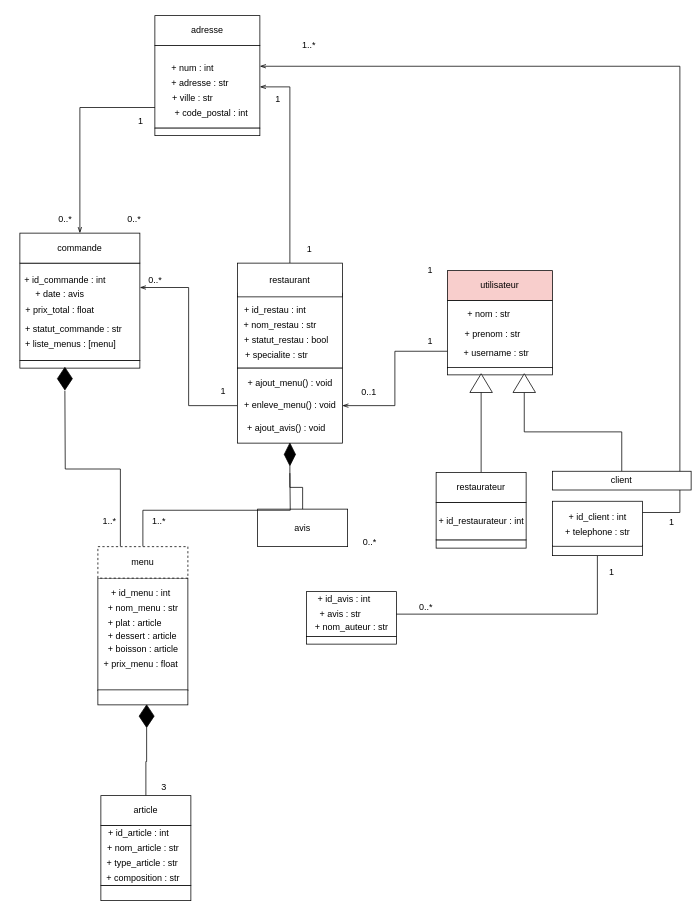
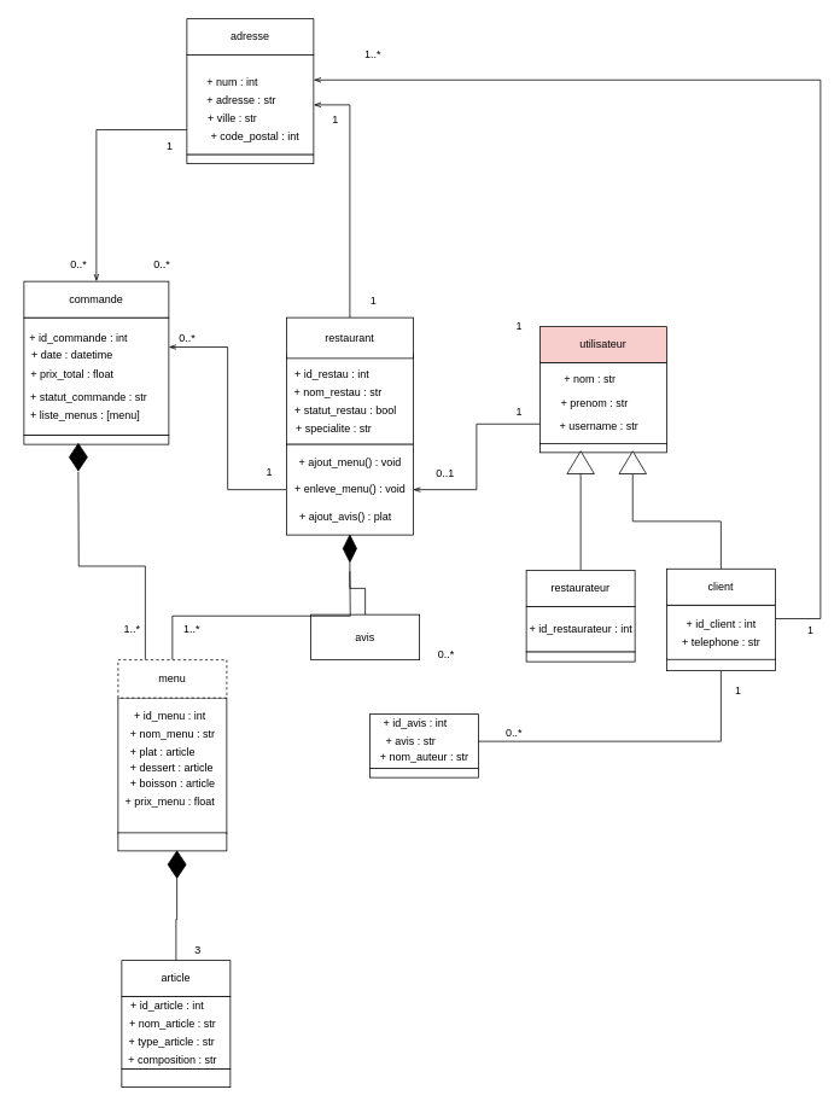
  <mxCell id="0" />
  <mxCell id="1" parent="0" />
  <mxCell id="2" value="" style="rounded=0;whiteSpace=wrap;html=1;" parent="1" vertex="1"><mxGeometry x="26" y="350" width="160" height="130" as="geometry" /></mxCell>
  <mxCell id="3" value="" style="rounded=0;whiteSpace=wrap;html=1;" parent="1" vertex="1"><mxGeometry x="316" y="390" width="140" height="100" as="geometry" /></mxCell>
  <mxCell id="4" value="" style="rounded=0;whiteSpace=wrap;html=1;" parent="1" vertex="1"><mxGeometry x="206" y="60" width="140" height="110" as="geometry" /></mxCell>
  <mxCell id="5" value="" style="rounded=0;whiteSpace=wrap;html=1;" parent="1" vertex="1"><mxGeometry x="26" y="480" width="160" height="10" as="geometry" /></mxCell>
  <mxCell id="6" style="edgeStyle=orthogonalEdgeStyle;rounded=0;orthogonalLoop=1;jettySize=auto;html=1;entryX=1;entryY=0.25;entryDx=0;entryDy=0;endArrow=openThin;endFill=0;strokeColor=#000000;" parent="1" source="7" target="2" edge="1"><mxGeometry relative="1" as="geometry" /></mxCell>
  <mxCell id="7" value="" style="rounded=0;whiteSpace=wrap;html=1;" parent="1" vertex="1"><mxGeometry x="316" y="490" width="140" height="100" as="geometry" /></mxCell>
  <mxCell id="8" style="edgeStyle=orthogonalEdgeStyle;rounded=0;orthogonalLoop=1;jettySize=auto;html=1;exitX=0;exitY=0.75;exitDx=0;exitDy=0;endArrow=openThin;endFill=0;strokeColor=#000000;" parent="1" source="4" target="29" edge="1"><mxGeometry relative="1" as="geometry" /></mxCell>
  <mxCell id="9" value="" style="rounded=0;whiteSpace=wrap;html=1;" parent="1" vertex="1"><mxGeometry x="206" y="170" width="140" height="10" as="geometry" /></mxCell>
  <mxCell id="10" value="utilisateur" style="rounded=0;whiteSpace=wrap;html=1;fillColor=#f8cecc;" parent="1" vertex="1"><mxGeometry x="596" y="360" width="140" height="40" as="geometry" /></mxCell>
  <mxCell id="11" value="" style="rounded=0;whiteSpace=wrap;html=1;" parent="1" vertex="1"><mxGeometry x="596" y="400" width="140" height="90" as="geometry" /></mxCell>
  <mxCell id="12" style="edgeStyle=orthogonalEdgeStyle;rounded=0;orthogonalLoop=1;jettySize=auto;html=1;exitX=0;exitY=0.75;exitDx=0;exitDy=0;entryX=1;entryY=0.5;entryDx=0;entryDy=0;endArrow=openThin;endFill=0;strokeColor=#000000;" parent="1" source="11" target="7" edge="1"><mxGeometry relative="1" as="geometry" /></mxCell>
  <mxCell id="13" style="edgeStyle=orthogonalEdgeStyle;rounded=0;orthogonalLoop=1;jettySize=auto;html=1;endArrow=openThin;endFill=0;strokeColor=#000000;entryX=1;entryY=0.25;entryDx=0;entryDy=0;exitX=1;exitY=0.25;exitDx=0;exitDy=0;" parent="1" source="57" target="4" edge="1"><mxGeometry relative="1" as="geometry"><mxPoint x="206" y="110" as="targetPoint" /><mxPoint x="666" y="310" as="sourcePoint" /><Array as="points"><mxPoint x="906" y="683" /><mxPoint x="906" y="88" /></Array></mxGeometry></mxCell>
  <mxCell id="14" style="edgeStyle=orthogonalEdgeStyle;rounded=0;orthogonalLoop=1;jettySize=auto;html=1;exitX=0.5;exitY=1;exitDx=0;exitDy=0;entryX=1;entryY=0.5;entryDx=0;entryDy=0;endArrow=openThin;endFill=0;strokeWidth=1;strokeColor=#000000;" parent="1" target="48" edge="1"><mxGeometry relative="1" as="geometry"><Array as="points"><mxPoint x="796" y="818" /></Array></mxGeometry></mxCell>
  <mxCell id="15" value="" style="rounded=0;whiteSpace=wrap;html=1;" parent="1" vertex="1"><mxGeometry x="596" y="489" width="140" height="10" as="geometry" /></mxCell>
  <mxCell id="16" value="+ nom : str" style="text;html=1;align=center;verticalAlign=middle;resizable=0;points=[];autosize=1;strokeColor=none;" parent="1" vertex="1"><mxGeometry x="616" y="408" width="70" height="20" as="geometry" /></mxCell>
  <mxCell id="17" value="+ prenom : str" style="text;html=1;align=center;verticalAlign=middle;resizable=0;points=[];autosize=1;strokeColor=none;" parent="1" vertex="1"><mxGeometry x="611" y="435" width="90" height="20" as="geometry" /></mxCell>
  <mxCell id="18" value="+ adresse : str" style="text;html=1;align=center;verticalAlign=middle;resizable=0;points=[];autosize=1;strokeColor=none;" parent="1" vertex="1"><mxGeometry x="221" y="100" width="90" height="20" as="geometry" /></mxCell>
  <mxCell id="19" value="+ num : int" style="text;html=1;align=center;verticalAlign=middle;resizable=0;points=[];autosize=1;strokeColor=none;" parent="1" vertex="1"><mxGeometry x="221" y="80" width="70" height="20" as="geometry" /></mxCell>
  <mxCell id="20" value="+ code_postal : int" style="text;html=1;align=center;verticalAlign=middle;resizable=0;points=[];autosize=1;strokeColor=none;" parent="1" vertex="1"><mxGeometry x="226" y="140" width="110" height="20" as="geometry" /></mxCell>
  <mxCell id="21" value="+ ville : str" style="text;html=1;align=center;verticalAlign=middle;resizable=0;points=[];autosize=1;strokeColor=none;" parent="1" vertex="1"><mxGeometry x="221" y="120" width="70" height="20" as="geometry" /></mxCell>
  <mxCell id="22" value="+ ajout_menu() : void" style="text;html=1;align=center;verticalAlign=middle;resizable=0;points=[];autosize=1;strokeColor=none;" parent="1" vertex="1"><mxGeometry x="321" y="500" width="130" height="20" as="geometry" /></mxCell>
  <mxCell id="23" value="&amp;nbsp; + statut_commande : str" style="text;html=1;align=center;verticalAlign=middle;resizable=0;points=[];autosize=1;strokeColor=none;" parent="1" vertex="1"><mxGeometry x="24" y="428" width="140" height="20" as="geometry" /></mxCell>
- <mxCell id="24" value="+ ajout_avis() : void" style="text;html=1;align=center;verticalAlign=middle;resizable=0;points=[];autosize=1;strokeColor=none;" parent="1" vertex="1"><mxGeometry x="321" y="560" width="120" height="20" as="geometry" /></mxCell>
+ <mxCell id="24" value="+ ajout_avis() : plat" style="text;html=1;align=center;verticalAlign=middle;resizable=0;points=[];autosize=1;strokeColor=none;" parent="1" vertex="1"><mxGeometry x="321" y="560" width="120" height="20" as="geometry" /></mxCell>
  <mxCell id="25" value="+ enleve_menu() : void" style="text;html=1;align=center;verticalAlign=middle;resizable=0;points=[];autosize=1;strokeColor=none;" parent="1" vertex="1"><mxGeometry x="316" y="530" width="140" height="20" as="geometry" /></mxCell>
  <mxCell id="26" value="adresse" style="rounded=0;whiteSpace=wrap;html=1;" parent="1" vertex="1"><mxGeometry x="206" y="20" width="140" height="40" as="geometry" /></mxCell>
  <mxCell id="27" style="edgeStyle=orthogonalEdgeStyle;rounded=0;orthogonalLoop=1;jettySize=auto;html=1;exitX=0.5;exitY=0;exitDx=0;exitDy=0;entryX=1;entryY=0.5;entryDx=0;entryDy=0;endArrow=openThin;endFill=0;strokeColor=#000000;" parent="1" source="28" target="4" edge="1"><mxGeometry relative="1" as="geometry" /></mxCell>
  <mxCell id="28" value="restaurant" style="rounded=0;whiteSpace=wrap;html=1;" parent="1" vertex="1"><mxGeometry x="316" y="350" width="140" height="45" as="geometry" /></mxCell>
  <mxCell id="29" value="commande" style="rounded=0;whiteSpace=wrap;html=1;" parent="1" vertex="1"><mxGeometry x="26" y="310" width="160" height="40" as="geometry" /></mxCell>
  <mxCell id="30" value="+ prix_total : float" style="text;html=1;align=center;verticalAlign=middle;resizable=0;points=[];autosize=1;strokeColor=none;" parent="1" vertex="1"><mxGeometry x="24" y="402.5" width="110" height="20" as="geometry" /></mxCell>
  <mxCell id="31" value="&lt;font color=&quot;#000000&quot;&gt;1&lt;/font&gt;" style="text;html=1;align=center;verticalAlign=middle;resizable=0;points=[];autosize=1;strokeColor=none;" parent="1" vertex="1"><mxGeometry x="403" y="322" width="17" height="17" as="geometry" /></mxCell>
  <mxCell id="32" value="&lt;font color=&quot;#000000&quot;&gt;1&lt;/font&gt;" style="text;html=1;align=center;verticalAlign=middle;resizable=0;points=[];autosize=1;strokeColor=none;" parent="1" vertex="1"><mxGeometry x="886" y="687" width="17" height="17" as="geometry" /></mxCell>
  <mxCell id="33" value="&lt;font color=&quot;#000000&quot;&gt;1&lt;/font&gt;" style="text;html=1;align=center;verticalAlign=middle;resizable=0;points=[];autosize=1;strokeColor=none;" parent="1" vertex="1"><mxGeometry x="564" y="350" width="17" height="17" as="geometry" /></mxCell>
  <mxCell id="34" value="+ statut_restau : bool" style="text;html=1;align=center;verticalAlign=middle;resizable=0;points=[];autosize=1;strokeColor=none;" parent="1" vertex="1"><mxGeometry x="316" y="442.5" width="130" height="20" as="geometry" /></mxCell>
- <mxCell id="35" value="+ date : avis" style="text;html=1;align=center;verticalAlign=middle;resizable=0;points=[];autosize=1;strokeColor=none;" parent="1" vertex="1"><mxGeometry x="24" y="381.5" width="110" height="20" as="geometry" /></mxCell>
+ <mxCell id="35" value="+ date : datetime" style="text;html=1;align=center;verticalAlign=middle;resizable=0;points=[];autosize=1;strokeColor=none;" parent="1" vertex="1"><mxGeometry x="24" y="381.5" width="110" height="20" as="geometry" /></mxCell>
  <mxCell id="36" value="&lt;font color=&quot;#000000&quot;&gt;0..*&lt;/font&gt;" style="text;html=1;align=center;verticalAlign=middle;resizable=0;points=[];autosize=1;strokeColor=none;" parent="1" vertex="1"><mxGeometry x="164" y="282" width="28" height="17" as="geometry" /></mxCell>
  <mxCell id="37" value="&lt;font color=&quot;#000000&quot;&gt;1&lt;/font&gt;" style="text;html=1;align=center;verticalAlign=middle;resizable=0;points=[];autosize=1;strokeColor=none;" parent="1" vertex="1"><mxGeometry x="564" y="445.5" width="17" height="17" as="geometry" /></mxCell>
  <mxCell id="38" value="&lt;font color=&quot;#000000&quot;&gt;1&lt;/font&gt;" style="text;html=1;align=center;verticalAlign=middle;resizable=0;points=[];autosize=1;strokeColor=none;" parent="1" vertex="1"><mxGeometry x="288" y="512" width="17" height="17" as="geometry" /></mxCell>
  <mxCell id="39" value="&lt;font color=&quot;#000000&quot;&gt;1&lt;/font&gt;" style="text;html=1;align=center;verticalAlign=middle;resizable=0;points=[];autosize=1;strokeColor=none;" parent="1" vertex="1"><mxGeometry x="178" y="152" width="17" height="17" as="geometry" /></mxCell>
  <mxCell id="40" value="&lt;font color=&quot;#000000&quot;&gt;1..*&lt;/font&gt;" style="text;html=1;align=center;verticalAlign=middle;resizable=0;points=[];autosize=1;strokeColor=none;" parent="1" vertex="1"><mxGeometry x="397" y="50" width="28" height="17" as="geometry" /></mxCell>
  <mxCell id="41" value="&lt;font color=&quot;#000000&quot;&gt;0..*&lt;/font&gt;" style="text;html=1;align=center;verticalAlign=middle;resizable=0;points=[];autosize=1;strokeColor=none;" parent="1" vertex="1"><mxGeometry x="72" y="282" width="28" height="17" as="geometry" /></mxCell>
  <mxCell id="42" value="&lt;font color=&quot;#000000&quot;&gt;0..*&lt;/font&gt;" style="text;html=1;align=center;verticalAlign=middle;resizable=0;points=[];autosize=1;strokeColor=none;" parent="1" vertex="1"><mxGeometry x="192" y="364.5" width="28" height="17" as="geometry" /></mxCell>
  <mxCell id="43" value="&lt;font color=&quot;#000000&quot;&gt;1&lt;/font&gt;" style="text;html=1;align=center;verticalAlign=middle;resizable=0;points=[];autosize=1;strokeColor=none;" parent="1" vertex="1"><mxGeometry x="361.5" y="123" width="17" height="17" as="geometry" /></mxCell>
  <mxCell id="44" value="+ id_restau : int" style="text;html=1;align=center;verticalAlign=middle;resizable=0;points=[];autosize=1;strokeColor=none;" parent="1" vertex="1"><mxGeometry x="316" y="402.5" width="100" height="20" as="geometry" /></mxCell>
  <mxCell id="45" value="+ id_commande : int" style="text;html=1;align=center;verticalAlign=middle;resizable=0;points=[];autosize=1;strokeColor=none;" parent="1" vertex="1"><mxGeometry x="26" y="362.5" width="120" height="20" as="geometry" /></mxCell>
  <mxCell id="46" value="&amp;nbsp;+ nom_restau : str" style="text;html=1;align=center;verticalAlign=middle;resizable=0;points=[];autosize=1;strokeColor=none;" parent="1" vertex="1"><mxGeometry x="311" y="422.5" width="120" height="20" as="geometry" /></mxCell>
  <mxCell id="47" value="" style="rounded=0;whiteSpace=wrap;html=1;" parent="1" vertex="1"><mxGeometry x="408" y="848" width="120" height="10" as="geometry" /></mxCell>
  <mxCell id="48" value="" style="rounded=0;whiteSpace=wrap;html=1;" parent="1" vertex="1"><mxGeometry x="408" y="788" width="120" height="60" as="geometry" /></mxCell>
  <mxCell id="49" value="avis" style="rounded=0;whiteSpace=wrap;html=1;" parent="1" vertex="1"><mxGeometry x="343" y="678" width="120" height="50" as="geometry" /></mxCell>
  <mxCell id="50" value="&lt;font color=&quot;#000000&quot;&gt;0..1&lt;/font&gt;" style="text;html=1;align=center;verticalAlign=middle;resizable=0;points=[];autosize=1;strokeColor=none;" parent="1" vertex="1"><mxGeometry x="476" y="513" width="30" height="17" as="geometry" /></mxCell>
  <mxCell id="51" style="edgeStyle=orthogonalEdgeStyle;rounded=0;orthogonalLoop=1;jettySize=auto;html=1;exitX=0.5;exitY=1;exitDx=0;exitDy=0;entryX=0.5;entryY=0;entryDx=0;entryDy=0;endArrow=none;endFill=0;strokeWidth=1;strokeColor=#000000;" parent="1" source="52" target="49" edge="1"><mxGeometry relative="1" as="geometry" /></mxCell>
  <mxCell id="52" value="" style="rhombus;whiteSpace=wrap;html=1;fillColor=#000000;" parent="1" vertex="1"><mxGeometry x="378.5" y="590" width="15" height="30" as="geometry" /></mxCell>
  <mxCell id="53" style="edgeStyle=orthogonalEdgeStyle;rounded=0;orthogonalLoop=1;jettySize=auto;html=1;exitX=0.25;exitY=0;exitDx=0;exitDy=0;entryX=0.5;entryY=1;entryDx=0;entryDy=0;endArrow=none;endFill=0;strokeColor=#000000;" parent="1" target="68" edge="1"><mxGeometry relative="1" as="geometry" /></mxCell>
  <mxCell id="54" style="edgeStyle=orthogonalEdgeStyle;rounded=0;orthogonalLoop=1;jettySize=auto;html=1;exitX=0;exitY=1;exitDx=0;exitDy=0;" parent="1" edge="1"><mxGeometry relative="1" as="geometry"><mxPoint x="160" y="928.333" as="targetPoint" /></mxGeometry></mxCell>
  <mxCell id="55" style="edgeStyle=orthogonalEdgeStyle;rounded=0;orthogonalLoop=1;jettySize=auto;html=1;exitX=0.5;exitY=1;exitDx=0;exitDy=0;entryX=1;entryY=0.5;entryDx=0;entryDy=0;endArrow=none;endFill=0;strokeColor=#000000;" parent="1" source="56" target="48" edge="1"><mxGeometry relative="1" as="geometry" /></mxCell>
  <mxCell id="56" value="" style="rounded=0;whiteSpace=wrap;html=1;" parent="1" vertex="1"><mxGeometry x="736" y="726.5" width="120" height="13.5" as="geometry" /></mxCell>
  <mxCell id="57" value="" style="rounded=0;whiteSpace=wrap;html=1;" parent="1" vertex="1"><mxGeometry x="736" y="667.5" width="120" height="60" as="geometry" /></mxCell>
  <mxCell id="58" style="edgeStyle=orthogonalEdgeStyle;rounded=0;orthogonalLoop=1;jettySize=auto;html=1;exitX=0.5;exitY=0;exitDx=0;exitDy=0;entryX=0;entryY=0.5;entryDx=0;entryDy=0;endArrow=none;endFill=0;strokeColor=#000000;" parent="1" source="59" target="61" edge="1"><mxGeometry relative="1" as="geometry"><mxPoint x="796" y="530" as="targetPoint" /></mxGeometry></mxCell>
- <mxCell id="59" value="client" style="rounded=0;whiteSpace=wrap;html=1;" parent="1" vertex="1"><mxGeometry x="736" y="627.5" width="185" height="25" as="geometry" /></mxCell>
+ <mxCell id="59" value="client" style="rounded=0;whiteSpace=wrap;html=1;" parent="1" vertex="1"><mxGeometry x="736" y="627.5" width="120" height="40" as="geometry" /></mxCell>
  <mxCell id="60" value="" style="triangle;whiteSpace=wrap;html=1;rotation=-90;" parent="1" vertex="1"><mxGeometry x="628.5" y="495" width="25" height="30" as="geometry" /></mxCell>
  <mxCell id="61" value="" style="triangle;whiteSpace=wrap;html=1;rotation=-90;" parent="1" vertex="1"><mxGeometry x="686" y="495" width="25" height="30" as="geometry" /></mxCell>
  <mxCell id="62" value="" style="rounded=0;whiteSpace=wrap;html=1;" parent="1" vertex="1"><mxGeometry x="581" y="719" width="120" height="11" as="geometry" /></mxCell>
  <mxCell id="63" value="" style="rounded=0;whiteSpace=wrap;html=1;" parent="1" vertex="1"><mxGeometry x="581" y="669" width="120" height="50" as="geometry" /></mxCell>
  <mxCell id="64" style="edgeStyle=orthogonalEdgeStyle;rounded=0;orthogonalLoop=1;jettySize=auto;html=1;exitX=0.5;exitY=0;exitDx=0;exitDy=0;endArrow=none;endFill=0;strokeColor=#000000;entryX=0;entryY=0.5;entryDx=0;entryDy=0;" parent="1" source="65" target="60" edge="1"><mxGeometry relative="1" as="geometry"><mxPoint x="646" y="530" as="targetPoint" /></mxGeometry></mxCell>
  <mxCell id="65" value="restaurateur" style="rounded=0;whiteSpace=wrap;html=1;" parent="1" vertex="1"><mxGeometry x="581" y="629" width="120" height="40" as="geometry" /></mxCell>
  <mxCell id="66" value="+ id_restaurateur : int" style="text;html=1;align=center;verticalAlign=middle;resizable=0;points=[];autosize=1;strokeColor=none;" parent="1" vertex="1"><mxGeometry x="576" y="684" width="130" height="20" as="geometry" /></mxCell>
  <mxCell id="67" value="+ nom_auteur : str" style="text;html=1;align=center;verticalAlign=middle;resizable=0;points=[];autosize=1;strokeColor=none;" parent="1" vertex="1"><mxGeometry x="413" y="825" width="110" height="20" as="geometry" /></mxCell>
  <mxCell id="68" value="" style="rhombus;whiteSpace=wrap;html=1;fillColor=#000000;" parent="1" vertex="1"><mxGeometry x="76" y="489" width="20" height="30" as="geometry" /></mxCell>
  <mxCell id="69" value="" style="rounded=0;whiteSpace=wrap;html=1;" parent="1" vertex="1"><mxGeometry x="130" y="770" width="120" height="150" as="geometry" /></mxCell>
  <mxCell id="70" style="edgeStyle=orthogonalEdgeStyle;rounded=0;orthogonalLoop=1;jettySize=auto;html=1;exitX=0.5;exitY=0;exitDx=0;exitDy=0;endArrow=none;endFill=0;strokeColor=#000000;" parent="1" source="72" edge="1"><mxGeometry relative="1" as="geometry"><mxPoint x="386" y="630" as="targetPoint" /></mxGeometry></mxCell>
  <mxCell id="71" style="edgeStyle=orthogonalEdgeStyle;rounded=0;orthogonalLoop=1;jettySize=auto;html=1;exitX=0.25;exitY=0;exitDx=0;exitDy=0;endArrow=none;endFill=0;strokeColor=#000000;" parent="1" source="72" edge="1"><mxGeometry relative="1" as="geometry"><mxPoint x="86" y="520" as="targetPoint" /></mxGeometry></mxCell>
  <mxCell id="72" value="menu" style="rounded=0;whiteSpace=wrap;html=1;dashed=1;" parent="1" vertex="1"><mxGeometry x="130" y="728" width="120" height="42" as="geometry" /></mxCell>
  <mxCell id="73" style="edgeStyle=orthogonalEdgeStyle;rounded=0;orthogonalLoop=1;jettySize=auto;html=1;exitX=0.5;exitY=0;exitDx=0;exitDy=0;entryX=0.5;entryY=1;entryDx=0;entryDy=0;endArrow=none;endFill=0;strokeColor=#000000;" parent="1" source="74" target="96" edge="1"><mxGeometry relative="1" as="geometry" /></mxCell>
  <mxCell id="74" value="article" style="rounded=0;whiteSpace=wrap;html=1;" parent="1" vertex="1"><mxGeometry x="134" y="1060" width="120" height="40" as="geometry" /></mxCell>
  <mxCell id="75" value="" style="rounded=0;whiteSpace=wrap;html=1;" parent="1" vertex="1"><mxGeometry x="130" y="919" width="120" height="20" as="geometry" /></mxCell>
  <mxCell id="76" value="" style="rounded=0;whiteSpace=wrap;html=1;" parent="1" vertex="1"><mxGeometry x="134" y="1100" width="120" height="80" as="geometry" /></mxCell>
  <mxCell id="77" value="" style="rounded=0;whiteSpace=wrap;html=1;" parent="1" vertex="1"><mxGeometry x="134" y="1180" width="120" height="20" as="geometry" /></mxCell>
  <mxCell id="78" value="&lt;font color=&quot;#000000&quot;&gt;1..*&lt;/font&gt;" style="text;html=1;align=center;verticalAlign=middle;resizable=0;points=[];autosize=1;strokeColor=none;" parent="1" vertex="1"><mxGeometry x="130" y="684" width="30" height="20" as="geometry" /></mxCell>
  <mxCell id="79" value="&lt;font color=&quot;#000000&quot;&gt;0..*&lt;/font&gt;" style="text;html=1;align=center;verticalAlign=middle;resizable=0;points=[];autosize=1;strokeColor=none;" parent="1" vertex="1"><mxGeometry x="478" y="713" width="28" height="17" as="geometry" /></mxCell>
  <mxCell id="80" value="&lt;font color=&quot;#000000&quot;&gt;0..*&lt;/font&gt;" style="text;html=1;align=center;verticalAlign=middle;resizable=0;points=[];autosize=1;strokeColor=none;" parent="1" vertex="1"><mxGeometry x="553" y="800" width="28" height="17" as="geometry" /></mxCell>
  <mxCell id="81" value="+ telephone : str" style="text;html=1;align=center;verticalAlign=middle;resizable=0;points=[];autosize=1;strokeColor=none;" parent="1" vertex="1"><mxGeometry x="746" y="699" width="100" height="20" as="geometry" /></mxCell>
  <mxCell id="82" value="+ id_client : int" style="text;html=1;align=center;verticalAlign=middle;resizable=0;points=[];autosize=1;strokeColor=none;" parent="1" vertex="1"><mxGeometry x="751" y="679" width="90" height="20" as="geometry" /></mxCell>
  <mxCell id="83" value="&lt;font color=&quot;#000000&quot;&gt;1..*&lt;/font&gt;" style="text;html=1;align=center;verticalAlign=middle;resizable=0;points=[];autosize=1;strokeColor=none;" parent="1" vertex="1"><mxGeometry x="196" y="684" width="30" height="20" as="geometry" /></mxCell>
  <mxCell id="84" value="+ id_avis : int" style="text;html=1;align=center;verticalAlign=middle;resizable=0;points=[];autosize=1;strokeColor=none;" parent="1" vertex="1"><mxGeometry x="413" y="788" width="90" height="20" as="geometry" /></mxCell>
  <mxCell id="85" value="+ avis : str" style="text;html=1;align=center;verticalAlign=middle;resizable=0;points=[];autosize=1;strokeColor=none;" parent="1" vertex="1"><mxGeometry x="418" y="808" width="70" height="20" as="geometry" /></mxCell>
  <mxCell id="86" value="+ id_menu : int" style="text;html=1;align=center;verticalAlign=middle;resizable=0;points=[];autosize=1;strokeColor=none;" parent="1" vertex="1"><mxGeometry x="141.5" y="780" width="90" height="20" as="geometry" /></mxCell>
  <mxCell id="87" value="+ nom_menu : str" style="text;html=1;align=center;verticalAlign=middle;resizable=0;points=[];autosize=1;strokeColor=none;" parent="1" vertex="1"><mxGeometry x="135" y="800" width="110" height="20" as="geometry" /></mxCell>
  <mxCell id="88" value="+ plat : article" style="text;html=1;align=center;verticalAlign=middle;resizable=0;points=[];autosize=1;strokeColor=none;" parent="1" vertex="1"><mxGeometry x="134" y="820" width="90" height="20" as="geometry" /></mxCell>
  <mxCell id="89" value="+ dessert : article" style="text;html=1;align=center;verticalAlign=middle;resizable=0;points=[];autosize=1;strokeColor=none;" parent="1" vertex="1"><mxGeometry x="134" y="838" width="110" height="20" as="geometry" /></mxCell>
  <mxCell id="90" value="+ boisson : article" style="text;html=1;align=center;verticalAlign=middle;resizable=0;points=[];autosize=1;strokeColor=none;" parent="1" vertex="1"><mxGeometry x="135" y="855" width="110" height="20" as="geometry" /></mxCell>
  <mxCell id="91" value="+ prix_menu : float" style="text;html=1;align=center;verticalAlign=middle;resizable=0;points=[];autosize=1;strokeColor=none;" parent="1" vertex="1"><mxGeometry x="131.5" y="875" width="110" height="20" as="geometry" /></mxCell>
  <mxCell id="92" value="+ specialite : str" style="text;html=1;align=center;verticalAlign=middle;resizable=0;points=[];autosize=1;strokeColor=none;" parent="1" vertex="1"><mxGeometry x="318" y="462.5" width="100" height="20" as="geometry" /></mxCell>
  <mxCell id="93" value="+ id_article : int" style="text;html=1;align=center;verticalAlign=middle;resizable=0;points=[];autosize=1;strokeColor=none;" parent="1" vertex="1"><mxGeometry x="134" y="1100" width="100" height="20" as="geometry" /></mxCell>
  <mxCell id="94" value="+ nom_article : str" style="text;html=1;align=center;verticalAlign=middle;resizable=0;points=[];autosize=1;strokeColor=none;" parent="1" vertex="1"><mxGeometry x="135" y="1120" width="110" height="20" as="geometry" /></mxCell>
  <mxCell id="95" value="+ type_article : str" style="text;html=1;align=center;verticalAlign=middle;resizable=0;points=[];autosize=1;strokeColor=none;" parent="1" vertex="1"><mxGeometry x="134" y="1140" width="110" height="20" as="geometry" /></mxCell>
  <mxCell id="96" value="" style="rhombus;whiteSpace=wrap;html=1;fillColor=#000000;" parent="1" vertex="1"><mxGeometry x="185" y="939" width="20" height="30" as="geometry" /></mxCell>
  <mxCell id="97" value="&lt;font color=&quot;#000000&quot;&gt;3&lt;/font&gt;" style="text;html=1;align=center;verticalAlign=middle;resizable=0;points=[];autosize=1;strokeColor=none;" parent="1" vertex="1"><mxGeometry x="208" y="1039" width="20" height="20" as="geometry" /></mxCell>
  <mxCell id="98" value="&lt;font color=&quot;#000000&quot;&gt;1&lt;/font&gt;" style="text;html=1;align=center;verticalAlign=middle;resizable=0;points=[];autosize=1;strokeColor=none;" parent="1" vertex="1"><mxGeometry x="806" y="753" width="17" height="17" as="geometry" /></mxCell>
  <mxCell id="99" value="&amp;nbsp; + liste_menus : [menu]" style="text;html=1;align=center;verticalAlign=middle;resizable=0;points=[];autosize=1;strokeColor=none;" parent="1" vertex="1"><mxGeometry x="20" y="448" width="140" height="20" as="geometry" /></mxCell>
  <mxCell id="100" value="+ composition : str" style="text;html=1;align=center;verticalAlign=middle;resizable=0;points=[];autosize=1;strokeColor=none;" vertex="1" parent="1"><mxGeometry x="135" y="1160" width="110" height="20" as="geometry" /></mxCell>
  <mxCell id="101" value="+ username : str" style="text;html=1;align=center;verticalAlign=middle;resizable=0;points=[];autosize=1;strokeColor=none;" vertex="1" parent="1"><mxGeometry x="611" y="460" width="100" height="20" as="geometry" /></mxCell>
